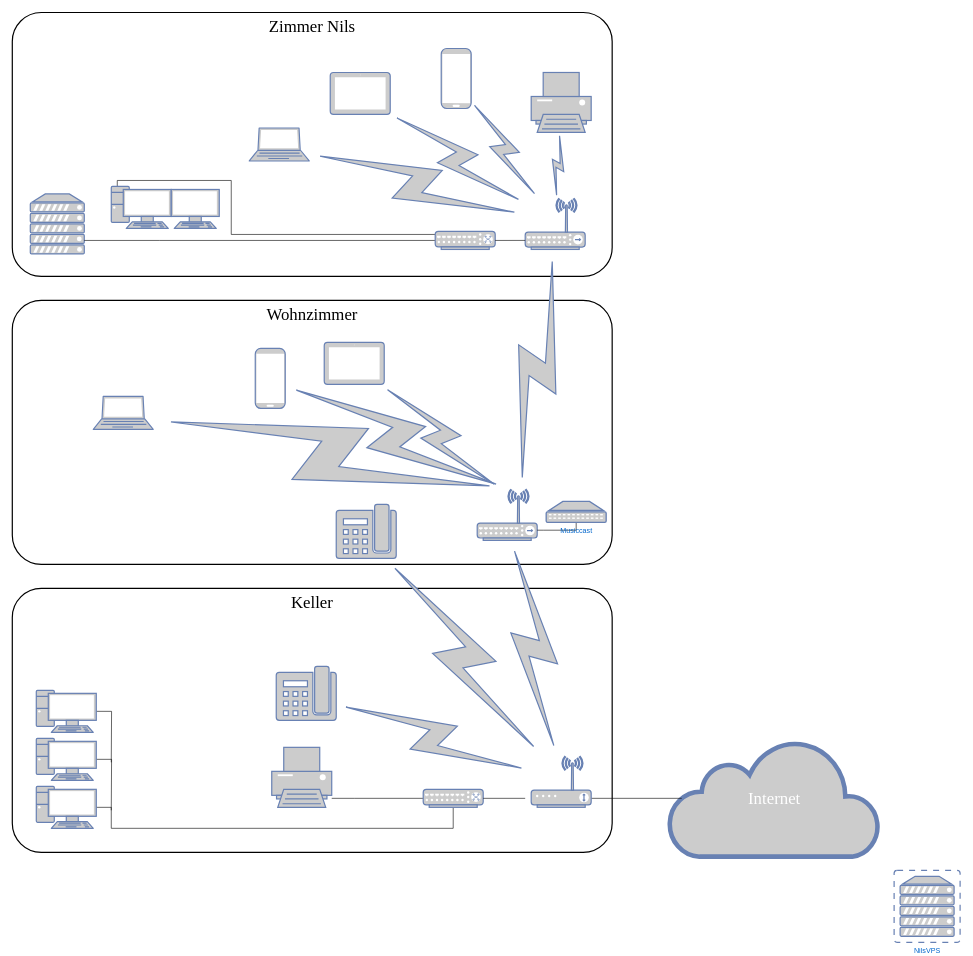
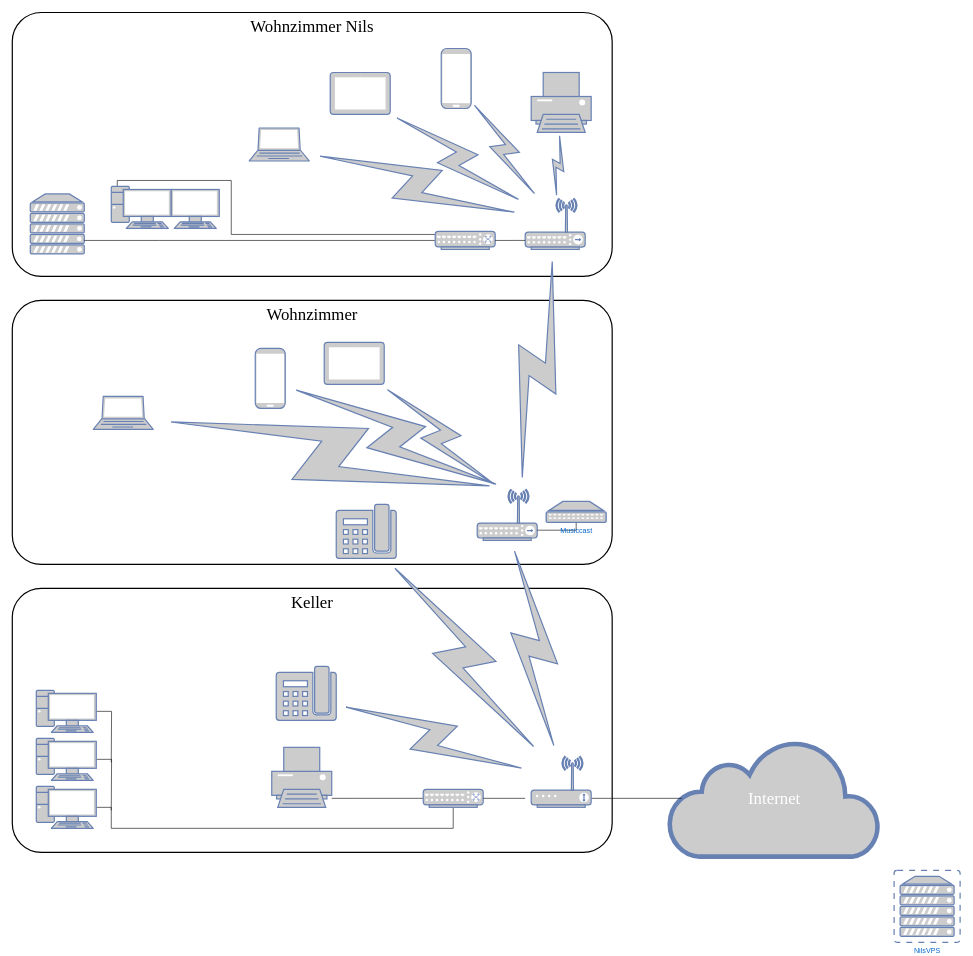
  <mxCell id="0" />
  <mxCell id="1" parent="0" />
  <mxCell id="2" value="&lt;font face=&quot;Lucida Console&quot; color=&quot;#000000&quot;&gt;Wohnzimmer&lt;/font&gt;" style="rounded=1;whiteSpace=wrap;html=1;shadow=0;comic=0;strokeWidth=2;fillColor=none;fontFamily=Verdana;fontSize=28;fontColor=#6881B3;align=center;arcSize=11;verticalAlign=top;" vertex="1" parent="1"><mxGeometry x="20" y="500" width="1000" height="440" as="geometry" /></mxCell>
- <mxCell id="3" value="&lt;font color=&quot;#000000&quot;&gt;Zimmer Nils&lt;/font&gt;" style="rounded=1;whiteSpace=wrap;html=1;shadow=0;comic=0;strokeWidth=2;fillColor=none;fontFamily=Verdana;fontSize=28;fontColor=#6881B3;align=center;arcSize=11;verticalAlign=top;" vertex="1" parent="1"><mxGeometry x="20" y="20" width="1000" height="440" as="geometry" /></mxCell>
+ <mxCell id="3" value="&lt;font color=&quot;#000000&quot;&gt;Wohnzimmer Nils&lt;/font&gt;" style="rounded=1;whiteSpace=wrap;html=1;shadow=0;comic=0;strokeWidth=2;fillColor=none;fontFamily=Verdana;fontSize=28;fontColor=#6881B3;align=center;arcSize=11;verticalAlign=top;" vertex="1" parent="1"><mxGeometry x="20" y="20" width="1000" height="440" as="geometry" /></mxCell>
  <mxCell id="4" value="&lt;font face=&quot;Lucida Console&quot; color=&quot;#000000&quot;&gt;Keller&lt;/font&gt;" style="rounded=1;whiteSpace=wrap;html=1;shadow=0;comic=0;strokeWidth=2;fillColor=none;fontFamily=Verdana;fontSize=28;fontColor=#6881B3;align=center;arcSize=11;verticalAlign=top;" vertex="1" parent="1"><mxGeometry x="20" y="980" width="1000" height="440" as="geometry" /></mxCell>
  <mxCell id="5" value="&lt;font style=&quot;font-size: 28px&quot; face=&quot;Lucida Console&quot;&gt;Internet&lt;/font&gt;" style="html=1;outlineConnect=0;fillColor=#CCCCCC;strokeColor=#6881B3;gradientColor=none;gradientDirection=north;strokeWidth=2;shape=mxgraph.networks.cloud;fontColor=#ffffff;" vertex="1" parent="1"><mxGeometry x="1115" y="1232.78" width="350" height="194.44" as="geometry" /></mxCell>
  <mxCell id="6" value="" style="fontColor=#0066CC;verticalAlign=top;verticalLabelPosition=bottom;labelPosition=center;align=center;html=1;outlineConnect=0;fillColor=#CCCCCC;strokeColor=#6881B3;gradientColor=none;gradientDirection=north;strokeWidth=2;shape=mxgraph.networks.printer;" vertex="1" parent="1"><mxGeometry x="452.5" y="1245" width="100" height="100" as="geometry" /></mxCell>
  <mxCell id="7" value="" style="fontColor=#0066CC;verticalAlign=top;verticalLabelPosition=bottom;labelPosition=center;align=center;html=1;outlineConnect=0;fillColor=#CCCCCC;strokeColor=#6881B3;gradientColor=none;gradientDirection=north;strokeWidth=2;shape=mxgraph.networks.server;" vertex="1" parent="1"><mxGeometry x="50" y="322.5" width="90" height="100" as="geometry" /></mxCell>
  <mxCell id="8" style="edgeStyle=orthogonalEdgeStyle;rounded=0;orthogonalLoop=1;jettySize=auto;html=1;endArrow=none;endFill=0;" edge="1" parent="1" source="10" target="42"><mxGeometry relative="1" as="geometry"><Array as="points"><mxPoint x="385" y="390" /><mxPoint x="385" y="300" /><mxPoint x="195" y="300" /></Array></mxGeometry></mxCell>
  <mxCell id="9" style="edgeStyle=orthogonalEdgeStyle;rounded=0;orthogonalLoop=1;jettySize=auto;html=1;exitX=0;exitY=0.5;exitDx=0;exitDy=0;exitPerimeter=0;endArrow=none;endFill=0;" edge="1" parent="1" source="10" target="7"><mxGeometry relative="1" as="geometry"><Array as="points"><mxPoint x="265" y="400" /><mxPoint x="265" y="400" /></Array></mxGeometry></mxCell>
  <mxCell id="10" value="" style="fontColor=#0066CC;verticalAlign=top;verticalLabelPosition=bottom;labelPosition=center;align=center;html=1;outlineConnect=0;fillColor=#CCCCCC;strokeColor=#6881B3;gradientColor=none;gradientDirection=north;strokeWidth=2;shape=mxgraph.networks.switch;" vertex="1" parent="1"><mxGeometry x="725" y="385" width="100" height="30" as="geometry" /></mxCell>
  <mxCell id="11" style="edgeStyle=orthogonalEdgeStyle;rounded=0;orthogonalLoop=1;jettySize=auto;html=1;exitX=0;exitY=0.5;exitDx=0;exitDy=0;exitPerimeter=0;endArrow=none;endFill=0;" edge="1" parent="1" source="13" target="6"><mxGeometry relative="1" as="geometry"><Array as="points"><mxPoint x="590" y="1330" /><mxPoint x="590" y="1330" /></Array></mxGeometry></mxCell>
  <mxCell id="12" style="edgeStyle=orthogonalEdgeStyle;rounded=0;orthogonalLoop=1;jettySize=auto;html=1;exitX=0.5;exitY=1;exitDx=0;exitDy=0;exitPerimeter=0;endArrow=none;endFill=0;" edge="1" parent="1" source="13" target="23"><mxGeometry relative="1" as="geometry"><mxPoint x="670" y="1434.98" as="sourcePoint" /><Array as="points"><mxPoint x="755" y="1380" /><mxPoint x="185" y="1380" /><mxPoint x="185" y="1345" /></Array></mxGeometry></mxCell>
  <mxCell id="13" value="" style="fontColor=#0066CC;verticalAlign=top;verticalLabelPosition=bottom;labelPosition=center;align=center;html=1;outlineConnect=0;fillColor=#CCCCCC;strokeColor=#6881B3;gradientColor=none;gradientDirection=north;strokeWidth=2;shape=mxgraph.networks.switch;" vertex="1" parent="1"><mxGeometry x="705" y="1315" width="100" height="30" as="geometry" /></mxCell>
  <mxCell id="14" value="" style="fontColor=#0066CC;verticalAlign=top;verticalLabelPosition=bottom;labelPosition=center;align=center;html=1;outlineConnect=0;fillColor=#CCCCCC;strokeColor=#6881B3;gradientColor=none;gradientDirection=north;strokeWidth=2;shape=mxgraph.networks.wireless_hub;" vertex="1" parent="1"><mxGeometry x="795" y="815" width="100" height="85" as="geometry" /></mxCell>
  <mxCell id="15" value="NilsVPS" style="fontColor=#0066CC;verticalAlign=top;verticalLabelPosition=bottom;labelPosition=center;align=center;html=1;outlineConnect=0;fillColor=#CCCCCC;strokeColor=#6881B3;gradientColor=none;gradientDirection=north;strokeWidth=2;shape=mxgraph.networks.virtual_server;" vertex="1" parent="1"><mxGeometry x="1490" y="1450" width="110" height="120" as="geometry" /></mxCell>
  <mxCell id="16" value="" style="fontColor=#0066CC;verticalAlign=top;verticalLabelPosition=bottom;labelPosition=center;align=center;html=1;outlineConnect=0;fillColor=#CCCCCC;strokeColor=#6881B3;gradientColor=none;gradientDirection=north;strokeWidth=2;shape=mxgraph.networks.wireless_modem;" vertex="1" parent="1"><mxGeometry x="885" y="1260" width="100" height="85" as="geometry" /></mxCell>
  <mxCell id="17" value="" style="endArrow=none;html=1;" edge="1" parent="1" target="13"><mxGeometry width="50" height="50" relative="1" as="geometry"><mxPoint x="875" y="1330" as="sourcePoint" /><mxPoint x="685" y="1330" as="targetPoint" /></mxGeometry></mxCell>
  <mxCell id="18" value="" style="endArrow=none;html=1;entryX=0.06;entryY=0.5;entryDx=0;entryDy=0;entryPerimeter=0;" edge="1" parent="1" target="5"><mxGeometry width="50" height="50" relative="1" as="geometry"><mxPoint x="986" y="1330" as="sourcePoint" /><mxPoint x="1125" y="1330" as="targetPoint" /></mxGeometry></mxCell>
  <mxCell id="19" value="" style="fontColor=#0066CC;verticalAlign=top;verticalLabelPosition=bottom;labelPosition=center;align=center;html=1;outlineConnect=0;fillColor=#CCCCCC;strokeColor=#6881B3;gradientColor=none;gradientDirection=north;strokeWidth=2;shape=mxgraph.networks.printer;" vertex="1" parent="1"><mxGeometry x="885" y="120" width="100" height="100" as="geometry" /></mxCell>
  <mxCell id="20" value="" style="fontColor=#0066CC;verticalAlign=top;verticalLabelPosition=bottom;labelPosition=center;align=center;html=1;outlineConnect=0;fillColor=#CCCCCC;strokeColor=#6881B3;gradientColor=none;gradientDirection=north;strokeWidth=2;shape=mxgraph.networks.wireless_hub;" vertex="1" parent="1"><mxGeometry x="875" y="330" width="100" height="85" as="geometry" /></mxCell>
  <mxCell id="21" value="" style="html=1;outlineConnect=0;fillColor=#CCCCCC;strokeColor=#6881B3;gradientColor=none;gradientDirection=north;strokeWidth=2;shape=mxgraph.networks.comm_link_edge;html=1;" edge="1" parent="1" source="16" target="14"><mxGeometry width="100" height="100" relative="1" as="geometry"><mxPoint x="819.344" y="1130" as="sourcePoint" /><mxPoint x="1135" y="750" as="targetPoint" /></mxGeometry></mxCell>
  <mxCell id="22" value="" style="html=1;outlineConnect=0;fillColor=#CCCCCC;strokeColor=#6881B3;gradientColor=none;gradientDirection=north;strokeWidth=2;shape=mxgraph.networks.comm_link_edge;html=1;" edge="1" parent="1" source="14" target="20"><mxGeometry width="100" height="100" relative="1" as="geometry"><mxPoint x="800.405" y="1130" as="sourcePoint" /><mxPoint x="735" y="430" as="targetPoint" /><Array as="points"><mxPoint x="870" y="810" /><mxPoint x="1115" y="791" /><mxPoint x="905" y="770" /></Array></mxGeometry></mxCell>
  <mxCell id="23" value="" style="fontColor=#0066CC;verticalAlign=top;verticalLabelPosition=bottom;labelPosition=center;align=center;html=1;outlineConnect=0;fillColor=#CCCCCC;strokeColor=#6881B3;gradientColor=none;gradientDirection=north;strokeWidth=2;shape=mxgraph.networks.pc;" vertex="1" parent="1"><mxGeometry x="60" y="1309.98" width="100" height="70" as="geometry" /></mxCell>
  <mxCell id="24" style="edgeStyle=orthogonalEdgeStyle;rounded=0;orthogonalLoop=1;jettySize=auto;html=1;exitX=1;exitY=0.5;exitDx=0;exitDy=0;exitPerimeter=0;endArrow=none;endFill=0;" edge="1" parent="1" source="25"><mxGeometry relative="1" as="geometry"><mxPoint x="185" y="1349.98" as="targetPoint" /></mxGeometry></mxCell>
  <mxCell id="25" value="" style="fontColor=#0066CC;verticalAlign=top;verticalLabelPosition=bottom;labelPosition=center;align=center;html=1;outlineConnect=0;fillColor=#CCCCCC;strokeColor=#6881B3;gradientColor=none;gradientDirection=north;strokeWidth=2;shape=mxgraph.networks.pc;" vertex="1" parent="1"><mxGeometry x="60" y="1229.98" width="100" height="70" as="geometry" /></mxCell>
  <mxCell id="26" style="edgeStyle=orthogonalEdgeStyle;rounded=0;orthogonalLoop=1;jettySize=auto;html=1;exitX=1;exitY=0.5;exitDx=0;exitDy=0;exitPerimeter=0;endArrow=none;endFill=0;" edge="1" parent="1" source="27"><mxGeometry relative="1" as="geometry"><mxPoint x="185" y="1269.98" as="targetPoint" /></mxGeometry></mxCell>
  <mxCell id="27" value="" style="fontColor=#0066CC;verticalAlign=top;verticalLabelPosition=bottom;labelPosition=center;align=center;html=1;outlineConnect=0;fillColor=#CCCCCC;strokeColor=#6881B3;gradientColor=none;gradientDirection=north;strokeWidth=2;shape=mxgraph.networks.pc;" vertex="1" parent="1"><mxGeometry x="60" y="1149.98" width="100" height="70" as="geometry" /></mxCell>
  <mxCell id="28" value="" style="fontColor=#0066CC;verticalAlign=top;verticalLabelPosition=bottom;labelPosition=center;align=center;html=1;outlineConnect=0;fillColor=#CCCCCC;strokeColor=#6881B3;gradientColor=none;gradientDirection=north;strokeWidth=2;shape=mxgraph.networks.phone_2;" vertex="1" parent="1"><mxGeometry x="460" y="1110" width="100" height="90" as="geometry" /></mxCell>
  <mxCell id="29" value="" style="fontColor=#0066CC;verticalAlign=top;verticalLabelPosition=bottom;labelPosition=center;align=center;html=1;outlineConnect=0;fillColor=#CCCCCC;strokeColor=#6881B3;gradientColor=none;gradientDirection=north;strokeWidth=2;shape=mxgraph.networks.phone_2;" vertex="1" parent="1"><mxGeometry x="560" y="840" width="100" height="90" as="geometry" /></mxCell>
  <mxCell id="30" value="" style="fontColor=#0066CC;verticalAlign=top;verticalLabelPosition=bottom;labelPosition=center;align=center;html=1;outlineConnect=0;fillColor=#CCCCCC;strokeColor=#6881B3;gradientColor=none;gradientDirection=north;strokeWidth=2;shape=mxgraph.networks.mobile;" vertex="1" parent="1"><mxGeometry x="425" y="580" width="50" height="100" as="geometry" /></mxCell>
  <mxCell id="31" value="" style="fontColor=#0066CC;verticalAlign=top;verticalLabelPosition=bottom;labelPosition=center;align=center;html=1;outlineConnect=0;fillColor=#CCCCCC;strokeColor=#6881B3;gradientColor=none;gradientDirection=north;strokeWidth=2;shape=mxgraph.networks.laptop;" vertex="1" parent="1"><mxGeometry x="155" y="660" width="100" height="55" as="geometry" /></mxCell>
  <mxCell id="32" value="" style="fontColor=#0066CC;verticalAlign=top;verticalLabelPosition=bottom;labelPosition=center;align=center;html=1;outlineConnect=0;fillColor=#CCCCCC;strokeColor=#6881B3;gradientColor=none;gradientDirection=north;strokeWidth=2;shape=mxgraph.networks.tablet;" vertex="1" parent="1"><mxGeometry x="540" y="570" width="100" height="70" as="geometry" /></mxCell>
  <mxCell id="33" style="edgeStyle=orthogonalEdgeStyle;rounded=0;orthogonalLoop=1;jettySize=auto;html=1;endArrow=none;endFill=0;" edge="1" parent="1" source="34" target="14"><mxGeometry relative="1" as="geometry"><Array as="points"><mxPoint x="905" y="883" /><mxPoint x="905" y="883" /></Array></mxGeometry></mxCell>
  <mxCell id="34" value="Musiccast" style="fontColor=#0066CC;verticalAlign=top;verticalLabelPosition=bottom;labelPosition=center;align=center;html=1;outlineConnect=0;fillColor=#CCCCCC;strokeColor=#6881B3;gradientColor=none;gradientDirection=north;strokeWidth=2;shape=mxgraph.networks.patch_panel;" vertex="1" parent="1"><mxGeometry x="910" y="835" width="100" height="35" as="geometry" /></mxCell>
  <mxCell id="35" value="" style="html=1;outlineConnect=0;fillColor=#CCCCCC;strokeColor=#6881B3;gradientColor=none;gradientDirection=north;strokeWidth=2;shape=mxgraph.networks.comm_link_edge;html=1;" edge="1" parent="1" source="29" target="16"><mxGeometry width="100" height="100" relative="1" as="geometry"><mxPoint x="1125" y="995" as="sourcePoint" /><mxPoint x="1225" y="895" as="targetPoint" /></mxGeometry></mxCell>
  <mxCell id="36" value="" style="html=1;outlineConnect=0;fillColor=#CCCCCC;strokeColor=#6881B3;gradientColor=none;gradientDirection=north;strokeWidth=2;shape=mxgraph.networks.comm_link_edge;html=1;" edge="1" parent="1" source="28" target="16"><mxGeometry width="100" height="100" relative="1" as="geometry"><mxPoint x="1135" y="1005" as="sourcePoint" /><mxPoint x="1235" y="905" as="targetPoint" /></mxGeometry></mxCell>
  <mxCell id="37" value="" style="endArrow=none;html=1;entryX=1;entryY=0.5;entryDx=0;entryDy=0;entryPerimeter=0;" edge="1" parent="1" target="10"><mxGeometry width="50" height="50" relative="1" as="geometry"><mxPoint x="875" y="399.94" as="sourcePoint" /><mxPoint x="829" y="399.94" as="targetPoint" /></mxGeometry></mxCell>
  <mxCell id="38" value="" style="html=1;outlineConnect=0;fillColor=#CCCCCC;strokeColor=#6881B3;gradientColor=none;gradientDirection=north;strokeWidth=2;shape=mxgraph.networks.comm_link_edge;html=1;" edge="1" parent="1" source="19" target="20"><mxGeometry width="100" height="100" relative="1" as="geometry"><mxPoint x="515" y="280" as="sourcePoint" /><mxPoint x="615" y="180" as="targetPoint" /></mxGeometry></mxCell>
  <mxCell id="39" value="" style="fontColor=#0066CC;verticalAlign=top;verticalLabelPosition=bottom;labelPosition=center;align=center;html=1;outlineConnect=0;fillColor=#CCCCCC;strokeColor=#6881B3;gradientColor=none;gradientDirection=north;strokeWidth=2;shape=mxgraph.networks.laptop;" vertex="1" parent="1"><mxGeometry x="415" y="212.5" width="100" height="55" as="geometry" /></mxCell>
  <mxCell id="40" value="" style="fontColor=#0066CC;verticalAlign=top;verticalLabelPosition=bottom;labelPosition=center;align=center;html=1;outlineConnect=0;fillColor=#CCCCCC;strokeColor=#6881B3;gradientColor=none;gradientDirection=north;strokeWidth=2;shape=mxgraph.networks.mobile;" vertex="1" parent="1"><mxGeometry x="735" y="80" width="50" height="100" as="geometry" /></mxCell>
  <mxCell id="41" value="" style="fontColor=#0066CC;verticalAlign=top;verticalLabelPosition=bottom;labelPosition=center;align=center;html=1;outlineConnect=0;fillColor=#CCCCCC;strokeColor=#6881B3;gradientColor=none;gradientDirection=north;strokeWidth=2;shape=mxgraph.networks.tablet;" vertex="1" parent="1"><mxGeometry x="550" y="120" width="100" height="70" as="geometry" /></mxCell>
  <mxCell id="42" value="" style="fontColor=#0066CC;verticalAlign=top;verticalLabelPosition=bottom;labelPosition=center;align=center;html=1;outlineConnect=0;fillColor=#CCCCCC;strokeColor=#6881B3;gradientColor=none;gradientDirection=north;strokeWidth=2;shape=mxgraph.networks.pc;" vertex="1" parent="1"><mxGeometry x="185" y="310" width="100" height="70" as="geometry" /></mxCell>
  <mxCell id="43" value="" style="fontColor=#0066CC;verticalAlign=top;verticalLabelPosition=bottom;labelPosition=center;align=center;html=1;outlineConnect=0;fillColor=#CCCCCC;strokeColor=#6881B3;gradientColor=none;gradientDirection=north;strokeWidth=2;shape=mxgraph.networks.terminal;" vertex="1" parent="1"><mxGeometry x="285" y="315" width="80" height="65" as="geometry" /></mxCell>
  <mxCell id="44" value="" style="html=1;outlineConnect=0;fillColor=#CCCCCC;strokeColor=#6881B3;gradientColor=none;gradientDirection=north;strokeWidth=2;shape=mxgraph.networks.comm_link_edge;html=1;endArrow=none;endFill=0;" edge="1" parent="1" source="41" target="20"><mxGeometry width="100" height="100" relative="1" as="geometry"><mxPoint x="505" y="290" as="sourcePoint" /><mxPoint x="605" y="190" as="targetPoint" /></mxGeometry></mxCell>
  <mxCell id="45" value="" style="html=1;outlineConnect=0;fillColor=#CCCCCC;strokeColor=#6881B3;gradientColor=none;gradientDirection=north;strokeWidth=2;shape=mxgraph.networks.comm_link_edge;html=1;endArrow=none;endFill=0;" edge="1" parent="1" source="39" target="20"><mxGeometry width="100" height="100" relative="1" as="geometry"><mxPoint x="505" y="290" as="sourcePoint" /><mxPoint x="605" y="190" as="targetPoint" /></mxGeometry></mxCell>
  <mxCell id="46" value="" style="html=1;outlineConnect=0;fillColor=#CCCCCC;strokeColor=#6881B3;gradientColor=none;gradientDirection=north;strokeWidth=2;shape=mxgraph.networks.comm_link_edge;html=1;endArrow=none;endFill=0;" edge="1" parent="1" source="40" target="20"><mxGeometry width="100" height="100" relative="1" as="geometry"><mxPoint x="645" y="202.956" as="sourcePoint" /><mxPoint x="885" y="351.544" as="targetPoint" /></mxGeometry></mxCell>
  <mxCell id="47" value="" style="html=1;outlineConnect=0;fillColor=#CCCCCC;strokeColor=#6881B3;gradientColor=none;gradientDirection=north;strokeWidth=2;shape=mxgraph.networks.comm_link_edge;html=1;" edge="1" parent="1" source="14" target="32"><mxGeometry width="100" height="100" relative="1" as="geometry"><mxPoint x="815" y="860.185" as="sourcePoint" /><mxPoint x="842.862" y="430" as="targetPoint" /><Array as="points"><mxPoint x="825" y="785" /></Array></mxGeometry></mxCell>
  <mxCell id="48" value="" style="html=1;outlineConnect=0;fillColor=#CCCCCC;strokeColor=#6881B3;gradientColor=none;gradientDirection=north;strokeWidth=2;shape=mxgraph.networks.comm_link_edge;html=1;" edge="1" parent="1" source="14" target="30"><mxGeometry width="100" height="100" relative="1" as="geometry"><mxPoint x="905" y="853.947" as="sourcePoint" /><mxPoint x="645.694" y="650" as="targetPoint" /><Array as="points"><mxPoint x="845" y="840" /><mxPoint x="860" y="880" /><mxPoint x="835" y="795" /></Array></mxGeometry></mxCell>
  <mxCell id="49" value="" style="html=1;outlineConnect=0;fillColor=#CCCCCC;strokeColor=#6881B3;gradientColor=none;gradientDirection=north;strokeWidth=2;shape=mxgraph.networks.comm_link_edge;html=1;" edge="1" parent="1" source="14" target="31"><mxGeometry width="100" height="100" relative="1" as="geometry"><mxPoint x="915" y="863.947" as="sourcePoint" /><mxPoint x="485" y="650.714" as="targetPoint" /><Array as="points"><mxPoint x="845" y="805" /></Array></mxGeometry></mxCell>
